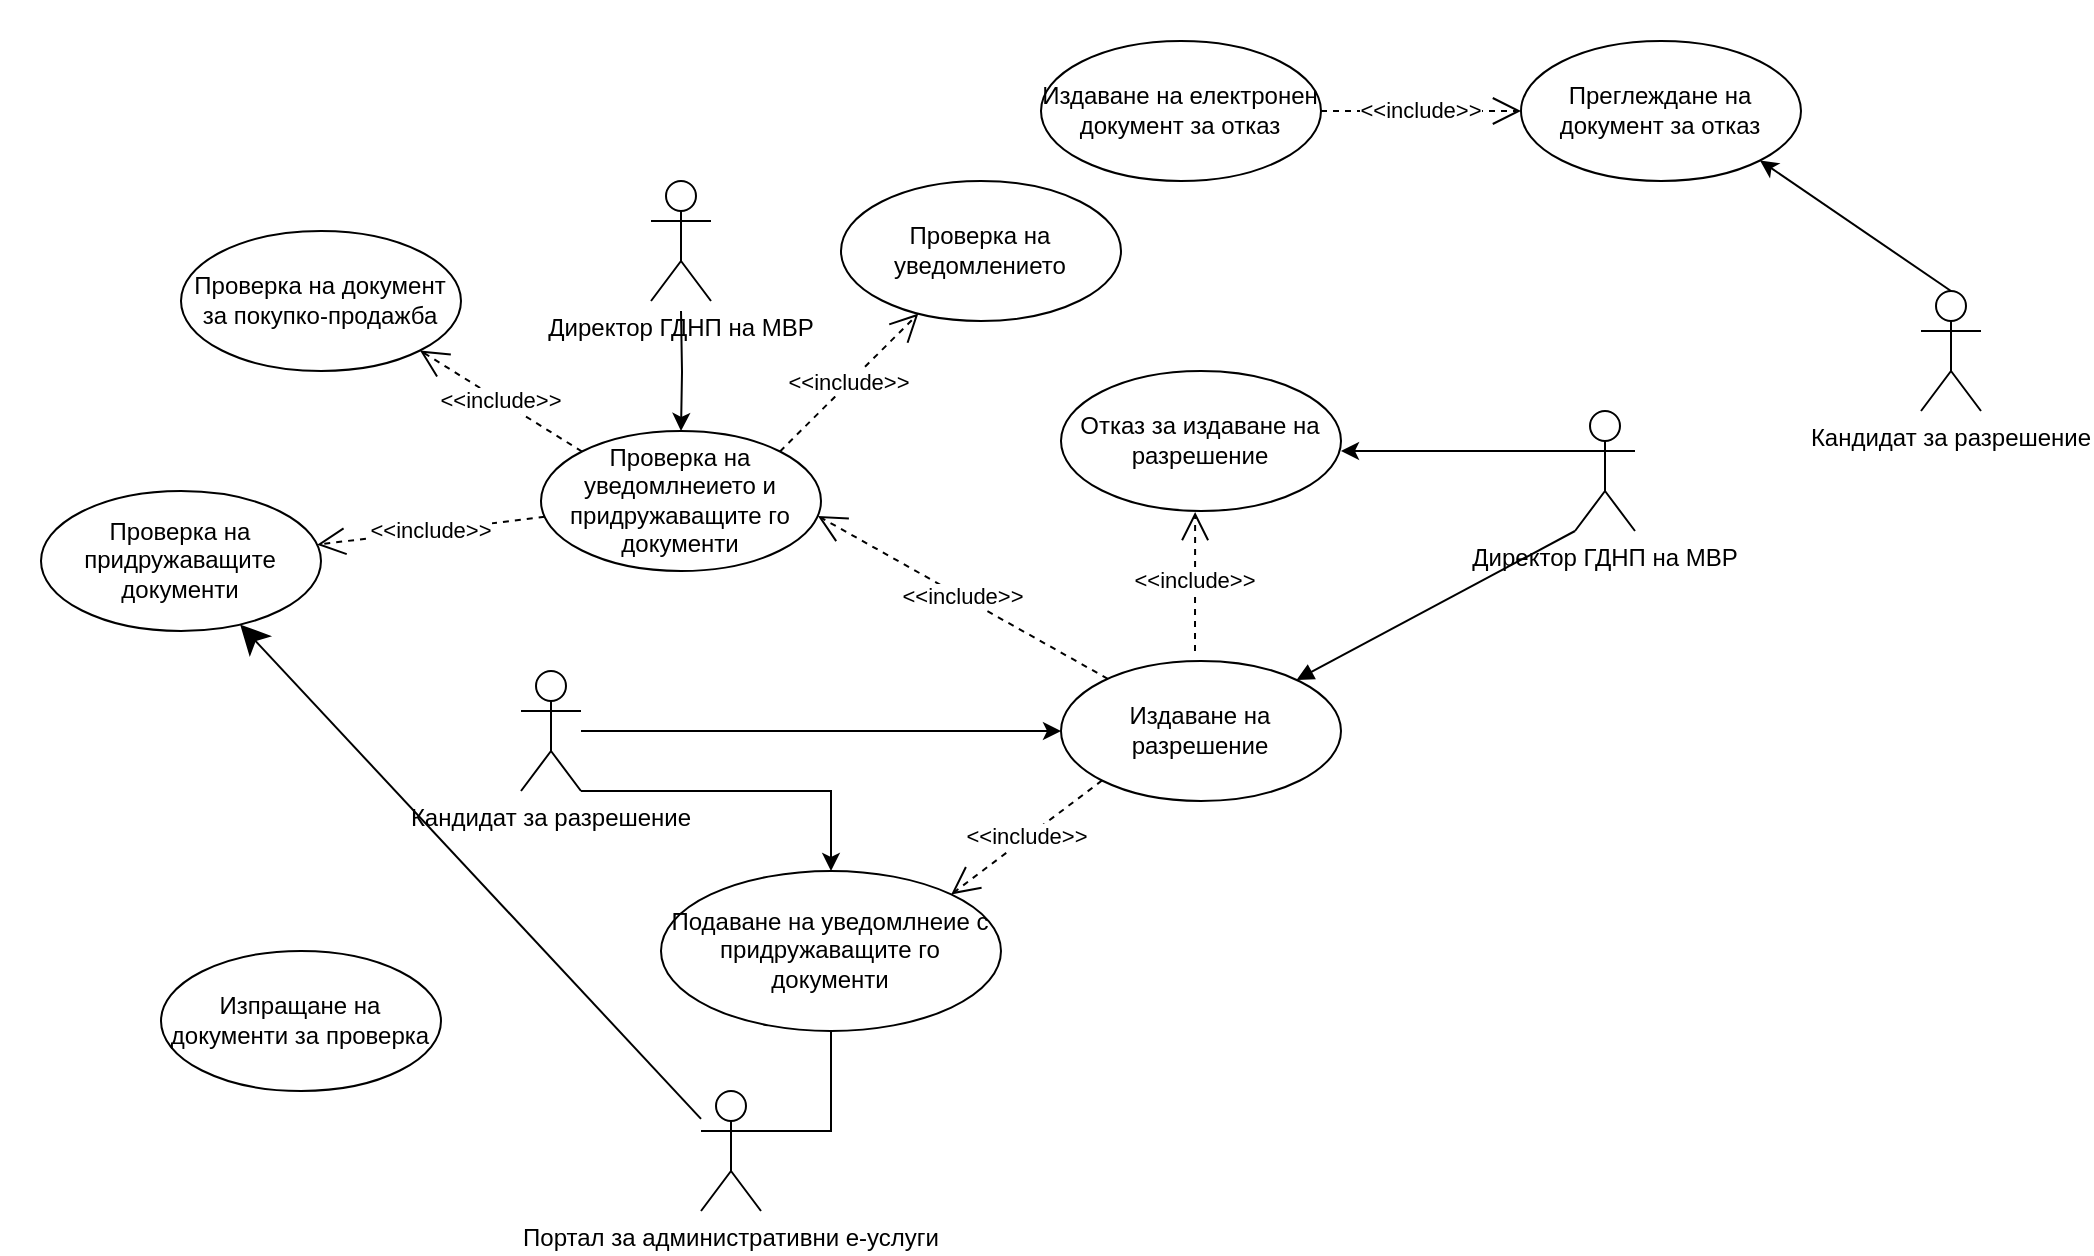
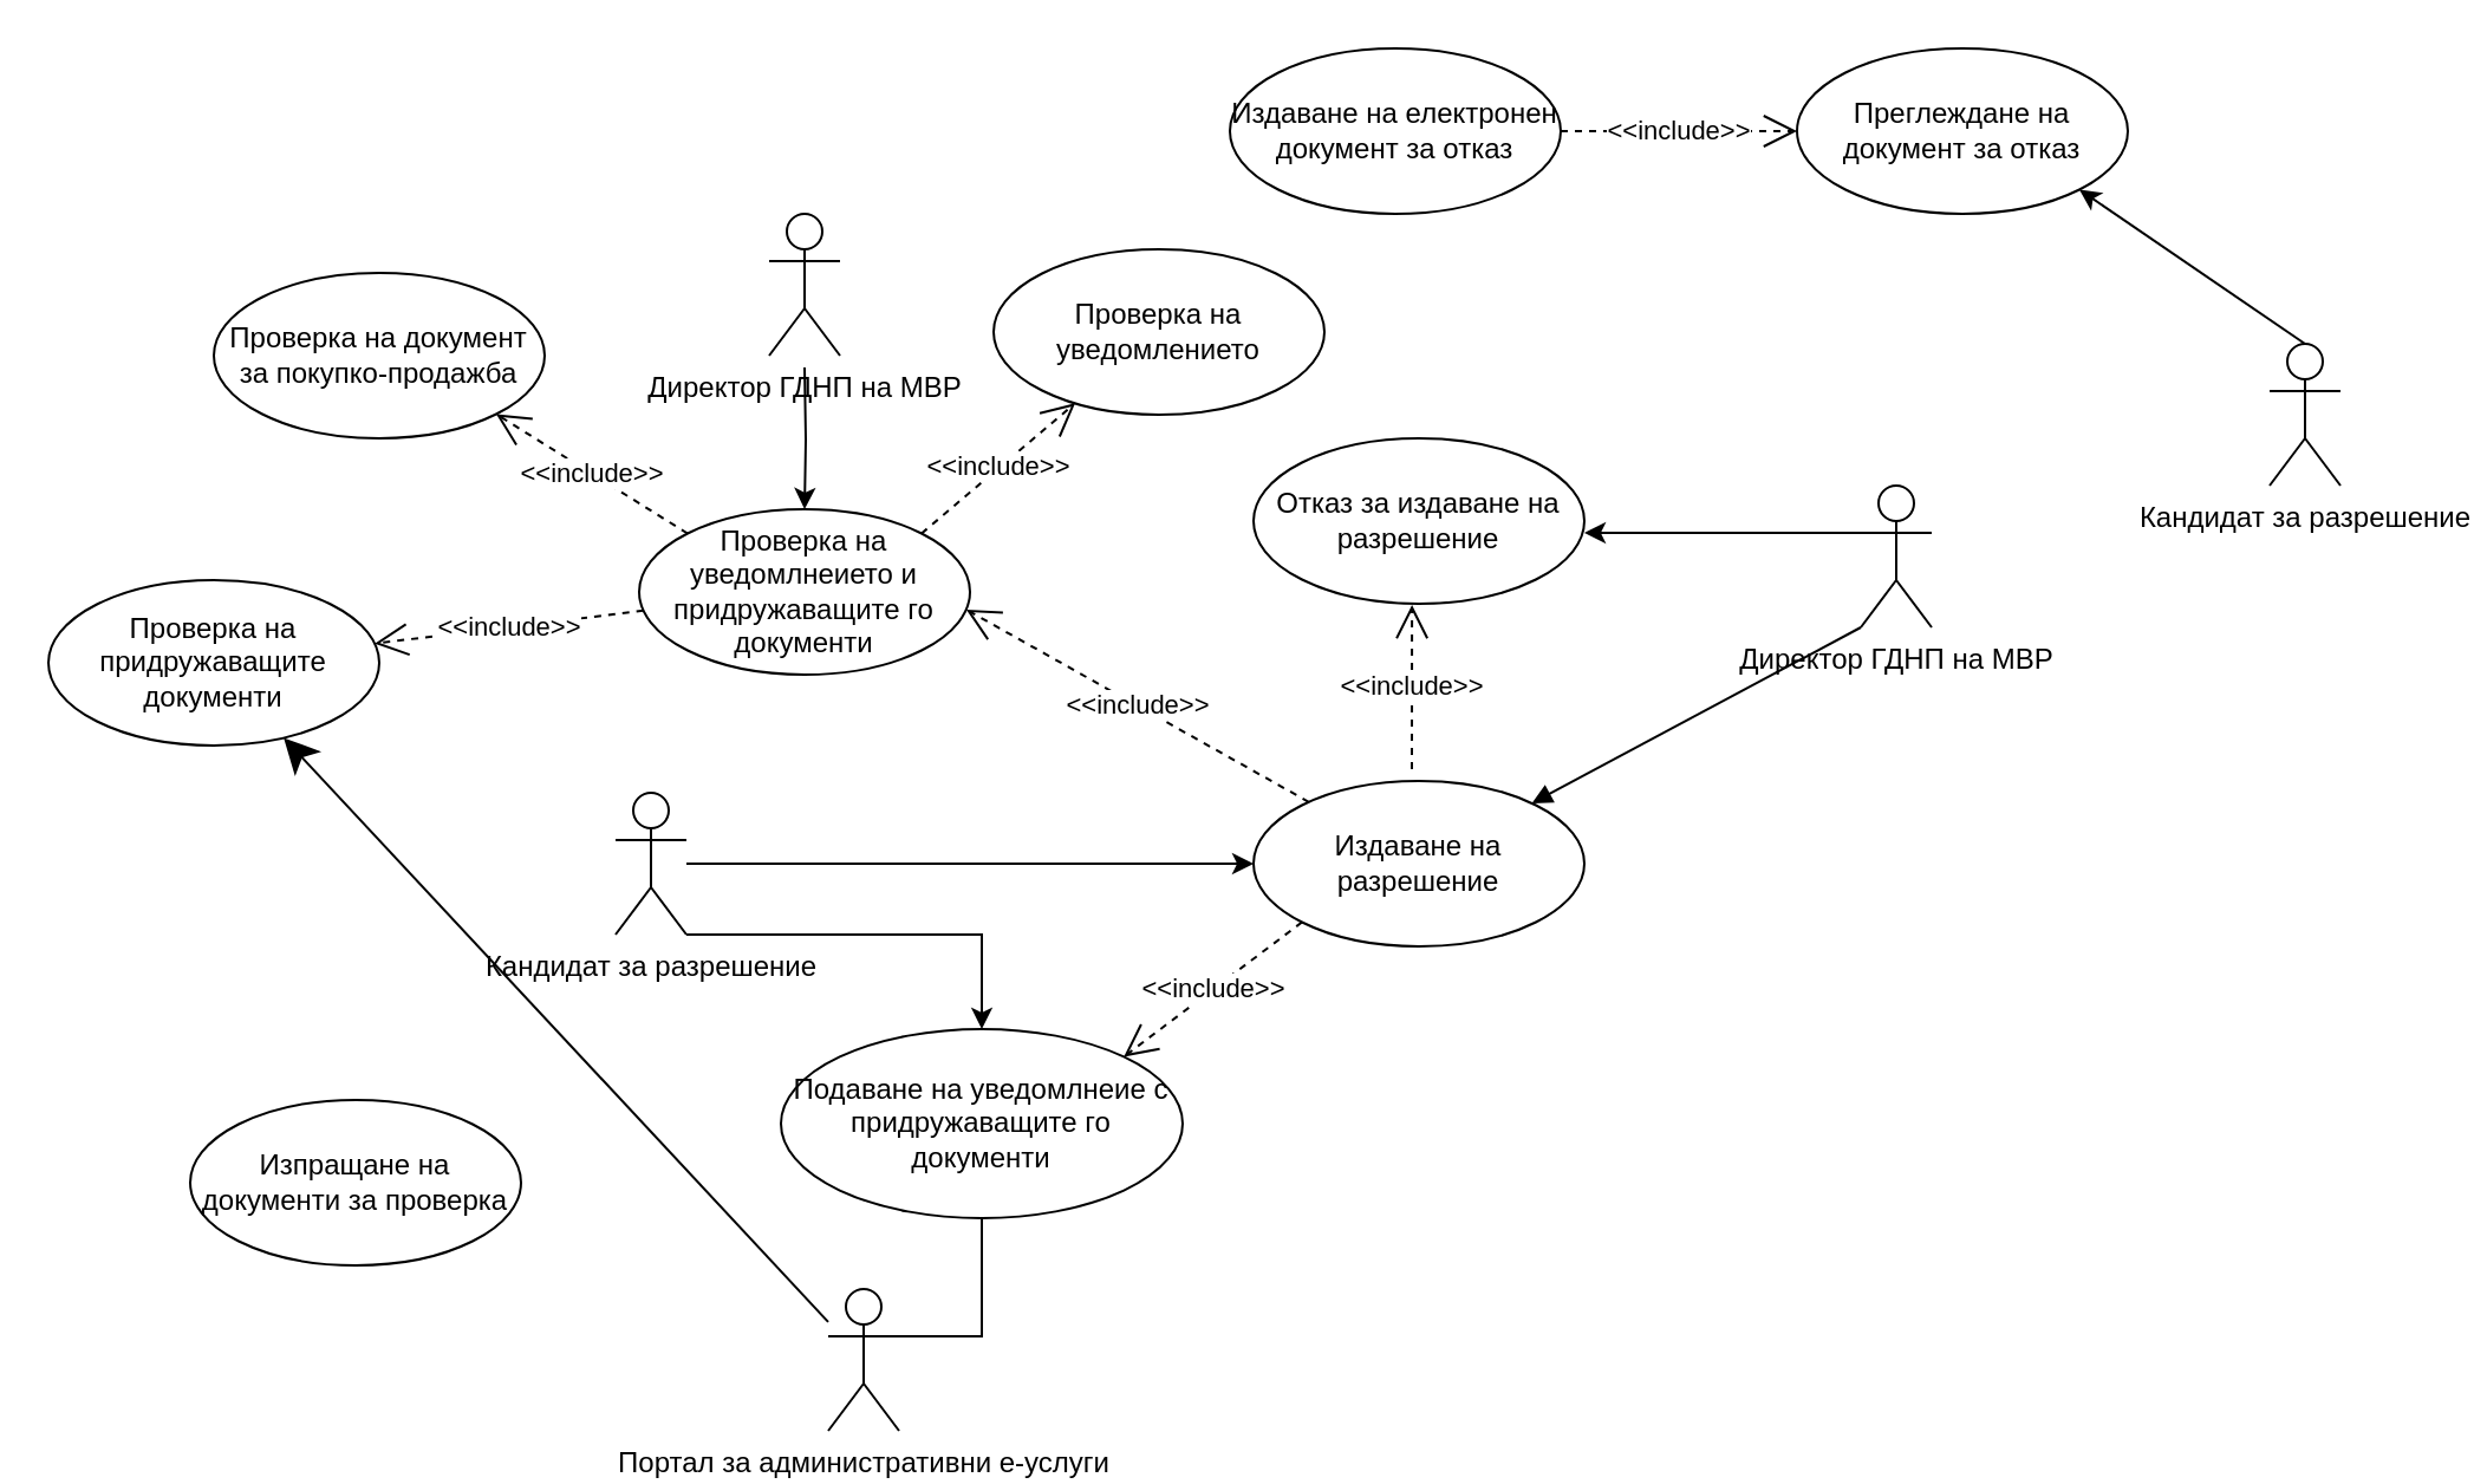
  <mxCell id="0" />
  <mxCell id="1" parent="0" />
  <mxCell id="2" style="edgeStyle=orthogonalEdgeStyle;rounded=0;orthogonalLoop=1;jettySize=auto;html=1;entryX=0;entryY=0.5;entryDx=0;entryDy=0;" edge="1" parent="1" source="4" target="5"><mxGeometry relative="1" as="geometry" /></mxCell>
  <mxCell id="3" style="edgeStyle=orthogonalEdgeStyle;rounded=0;orthogonalLoop=1;jettySize=auto;html=1;entryX=0.5;entryY=0;entryDx=0;entryDy=0;exitX=1;exitY=1;exitDx=0;exitDy=0;exitPerimeter=0;" edge="1" parent="1" source="4" target="12"><mxGeometry relative="1" as="geometry"><Array as="points"><mxPoint x="415" y="395" /></Array></mxGeometry></mxCell>
  <mxCell id="4" value="Кандидат за разрешение" style="shape=umlActor;verticalLabelPosition=bottom;verticalAlign=top;html=1;" vertex="1" parent="1"><mxGeometry x="260" y="335" width="30" height="60" as="geometry" /></mxCell>
  <mxCell id="5" value="Издаване на разрешение" style="ellipse;whiteSpace=wrap;html=1;" vertex="1" parent="1"><mxGeometry x="530" y="330" width="140" height="70" as="geometry" /></mxCell>
  <mxCell id="6" style="edgeStyle=orthogonalEdgeStyle;rounded=0;orthogonalLoop=1;jettySize=auto;html=1;entryX=1;entryY=0.571;entryDx=0;entryDy=0;entryPerimeter=0;exitX=0;exitY=0.333;exitDx=0;exitDy=0;exitPerimeter=0;" edge="1" parent="1" source="7" target="9"><mxGeometry relative="1" as="geometry"><Array as="points"><mxPoint x="787" y="225" /></Array></mxGeometry></mxCell>
  <mxCell id="7" value="Директор ГДНП на МВР" style="shape=umlActor;verticalLabelPosition=bottom;verticalAlign=top;html=1;" vertex="1" parent="1"><mxGeometry x="787" y="205" width="30" height="60" as="geometry" /></mxCell>
  <mxCell id="8" value="" style="endArrow=none;html=1;rounded=0;entryX=0;entryY=1;entryDx=0;entryDy=0;entryPerimeter=0;endFill=0;startArrow=block;startFill=1;" edge="1" parent="1" source="5" target="7"><mxGeometry width="50" height="50" relative="1" as="geometry"><mxPoint x="760" y="295" as="sourcePoint" /><mxPoint x="810" y="245" as="targetPoint" /></mxGeometry></mxCell>
  <mxCell id="9" value="Отказ за издаване на разрешение" style="ellipse;whiteSpace=wrap;html=1;" vertex="1" parent="1"><mxGeometry x="530" y="185" width="140" height="70" as="geometry" /></mxCell>
  <mxCell id="10" value="&amp;lt;&amp;lt;include&amp;gt;&amp;gt;" style="endArrow=open;endSize=12;dashed=1;html=1;entryX=0.479;entryY=1.007;entryDx=0;entryDy=0;entryPerimeter=0;" edge="1" parent="1" target="9"><mxGeometry width="160" relative="1" as="geometry"><mxPoint x="597" y="325" as="sourcePoint" /><mxPoint x="570" y="275" as="targetPoint" /></mxGeometry></mxCell>
  <mxCell id="11" style="edgeStyle=orthogonalEdgeStyle;rounded=0;orthogonalLoop=1;jettySize=auto;html=1;entryX=1;entryY=0.333;entryDx=0;entryDy=0;entryPerimeter=0;endArrow=none;endFill=0;" edge="1" parent="1" source="12" target="17"><mxGeometry relative="1" as="geometry" /></mxCell>
  <mxCell id="12" value="Подаване на уведомлнеие с придружаващите го документи" style="ellipse;whiteSpace=wrap;html=1;" vertex="1" parent="1"><mxGeometry x="330" y="435" width="170" height="80" as="geometry" /></mxCell>
  <mxCell id="13" value="&amp;lt;&amp;lt;include&amp;gt;&amp;gt;" style="endArrow=open;endSize=12;dashed=1;html=1;entryX=1;entryY=0;entryDx=0;entryDy=0;exitX=0;exitY=1;exitDx=0;exitDy=0;" edge="1" parent="1" source="5" target="12"><mxGeometry width="160" relative="1" as="geometry"><mxPoint x="460" y="265" as="sourcePoint" /><mxPoint x="620" y="265" as="targetPoint" /></mxGeometry></mxCell>
  <mxCell id="14" value="Проверка на уведомлнеието и придружаващите го документи" style="ellipse;whiteSpace=wrap;html=1;" vertex="1" parent="1"><mxGeometry x="270" y="215" width="140" height="70" as="geometry" /></mxCell>
  <mxCell id="15" value="&amp;lt;&amp;lt;include&amp;gt;&amp;gt;" style="endArrow=open;endSize=12;dashed=1;html=1;entryX=0.989;entryY=0.607;entryDx=0;entryDy=0;entryPerimeter=0;" edge="1" parent="1" source="5" target="14"><mxGeometry width="160" relative="1" as="geometry"><mxPoint x="370" y="305" as="sourcePoint" /><mxPoint x="530" y="305" as="targetPoint" /></mxGeometry></mxCell>
  <mxCell id="16" style="edgeStyle=orthogonalEdgeStyle;rounded=0;orthogonalLoop=1;jettySize=auto;html=1;entryX=0.5;entryY=0;entryDx=0;entryDy=0;" edge="1" parent="1" target="14"><mxGeometry relative="1" as="geometry"><mxPoint x="340" y="155" as="sourcePoint" /></mxGeometry></mxCell>
  <mxCell id="17" value="Портал за административни е-услуги" style="shape=umlActor;verticalLabelPosition=bottom;verticalAlign=top;html=1;outlineConnect=0;" vertex="1" parent="1"><mxGeometry x="350" y="545" width="30" height="60" as="geometry" /></mxCell>
- <mxCell id="18" value="Проверка на уведомлението" style="ellipse;whiteSpace=wrap;html=1;" vertex="1" parent="1"><mxGeometry x="420" y="90" width="140" height="70" as="geometry" /></mxCell>
+ <mxCell id="18" value="Проверка на уведомлението" style="ellipse;whiteSpace=wrap;html=1;" vertex="1" parent="1"><mxGeometry x="420" y="105" width="140" height="70" as="geometry" /></mxCell>
  <mxCell id="19" value="&amp;lt;&amp;lt;include&amp;gt;&amp;gt;" style="endArrow=open;endSize=12;dashed=1;html=1;exitX=1;exitY=0;exitDx=0;exitDy=0;" edge="1" parent="1" source="14" target="18"><mxGeometry width="160" relative="1" as="geometry"><mxPoint x="380" y="225" as="sourcePoint" /><mxPoint x="540" y="225" as="targetPoint" /></mxGeometry></mxCell>
  <mxCell id="20" value="Проверка на документ за покупко-продажба" style="ellipse;whiteSpace=wrap;html=1;" vertex="1" parent="1"><mxGeometry x="90" y="115" width="140" height="70" as="geometry" /></mxCell>
  <mxCell id="21" value="&amp;lt;&amp;lt;include&amp;gt;&amp;gt;" style="endArrow=open;endSize=12;dashed=1;html=1;exitX=0;exitY=0;exitDx=0;exitDy=0;entryX=1;entryY=1;entryDx=0;entryDy=0;" edge="1" parent="1" source="14" target="20"><mxGeometry width="160" relative="1" as="geometry"><mxPoint x="60" y="235" as="sourcePoint" /><mxPoint x="220" y="235" as="targetPoint" /></mxGeometry></mxCell>
  <mxCell id="22" value="Проверка на придружаващите документи" style="ellipse;whiteSpace=wrap;html=1;" vertex="1" parent="1"><mxGeometry x="20" y="245" width="140" height="70" as="geometry" /></mxCell>
  <mxCell id="23" value="&amp;lt;&amp;lt;include&amp;gt;&amp;gt;" style="endArrow=open;endSize=12;dashed=1;html=1;" edge="1" parent="1" source="14" target="22"><mxGeometry width="160" relative="1" as="geometry"><mxPoint x="40" y="335" as="sourcePoint" /><mxPoint x="200" y="335" as="targetPoint" /></mxGeometry></mxCell>
  <mxCell id="24" value="Издаване на електронен документ за отказ" style="ellipse;whiteSpace=wrap;html=1;" vertex="1" parent="1"><mxGeometry x="520" y="20" width="140" height="70" as="geometry" /></mxCell>
  <mxCell id="25" value="Директор ГДНП на МВР" style="shape=umlActor;verticalLabelPosition=bottom;verticalAlign=top;html=1;" vertex="1" parent="1"><mxGeometry x="325" y="90" width="30" height="60" as="geometry" /></mxCell>
- <mxCell id="26" value="Изпращане на документи за проверка" style="ellipse;whiteSpace=wrap;html=1;" vertex="1" parent="1"><mxGeometry x="80" y="475" width="140" height="70" as="geometry" /></mxCell>
+ <mxCell id="26" value="Изпращане на документи за проверка" style="ellipse;whiteSpace=wrap;html=1;" vertex="1" parent="1"><mxGeometry x="80" y="465" width="140" height="70" as="geometry" /></mxCell>
  <mxCell id="27" value="" style="edgeStyle=none;html=1;endArrow=classic;endFill=1;endSize=12;verticalAlign=bottom;" edge="1" parent="1" source="17" target="22"><mxGeometry width="160" relative="1" as="geometry"><mxPoint x="90" y="575" as="sourcePoint" /><mxPoint x="250" y="575" as="targetPoint" /></mxGeometry></mxCell>
  <mxCell id="28" value="&amp;lt;&amp;lt;include&amp;gt;&amp;gt;" style="endArrow=open;endSize=12;dashed=1;html=1;exitX=1;exitY=0.5;exitDx=0;exitDy=0;" edge="1" parent="1" source="24"><mxGeometry width="160" relative="1" as="geometry"><mxPoint x="753" y="90" as="sourcePoint" /><mxPoint x="760" y="55" as="targetPoint" /></mxGeometry></mxCell>
  <mxCell id="29" value="Преглеждане на документ за отказ" style="ellipse;whiteSpace=wrap;html=1;" vertex="1" parent="1"><mxGeometry x="760" y="20" width="140" height="70" as="geometry" /></mxCell>
  <mxCell id="30" value="Кандидат за разрешение" style="shape=umlActor;verticalLabelPosition=bottom;verticalAlign=top;html=1;" vertex="1" parent="1"><mxGeometry x="960" y="145" width="30" height="60" as="geometry" /></mxCell>
  <mxCell id="31" style="rounded=0;orthogonalLoop=1;jettySize=auto;html=1;entryX=1;entryY=1;entryDx=0;entryDy=0;exitX=0.5;exitY=0;exitDx=0;exitDy=0;exitPerimeter=0;" edge="1" parent="1" source="30" target="29"><mxGeometry relative="1" as="geometry"><mxPoint x="970" y="148.18" as="sourcePoint" /><mxPoint x="1210" y="148.18" as="targetPoint" /></mxGeometry></mxCell>
